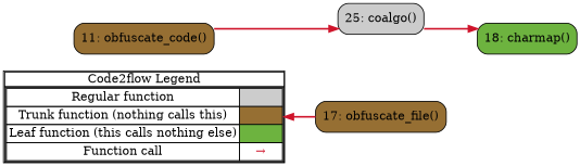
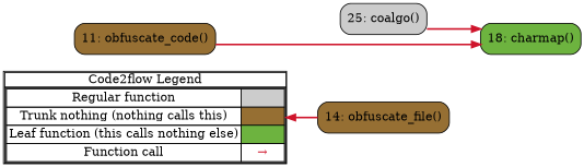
  digraph {
    concentrate=true
    rankdir=LR
    splines=ortho
    node [shape=rect fillcolor="#966F33" style="rounded,filled"]
    edge [color="#cf142b" penwidth=2]
-   n1 [label=<         <table cellspacing="0" cellpadding="0" border="1"><tr><td>Code2flow Legend</td></tr><tr><td>         <table cellspacing="0">         <tr><td>Regular function</td><td width="50px" bgcolor='#cccccc'></td></tr>         <tr><td>Trunk function (nothing calls this)</td><td bgcolor='#966F33'></td></tr>         <tr><td>Leaf function (this calls nothing else)</td><td bgcolor='#6db33f'></td></tr>         <tr><td>Function call</td><td><font color='#cf142b'>&#8594;</font></td></tr>         </table></td></tr></table>         > margin=0 shape=none fillcolor="" style=""]
+   n1 [label=<         <table cellspacing="0" cellpadding="0" border="1"><tr><td>Code2flow Legend</td></tr><tr><td>         <table cellspacing="0">         <tr><td>Regular function</td><td width="50px" bgcolor='#cccccc'></td></tr>         <tr><td>Trunk nothing (nothing calls this)</td><td bgcolor='#966F33'></td></tr>         <tr><td>Leaf function (this calls nothing else)</td><td bgcolor='#6db33f'></td></tr>         <tr><td>Function call</td><td><font color='#cf142b'>&#8594;</font></td></tr>         </table></td></tr></table>         > margin=0 shape=none fillcolor="" style=""]
    n2 [fillcolor="#cccccc" label="25: coalgo()"]
    n3 [fillcolor="#6db33f" label="18: charmap()"]
-   n4 [label="17: obfuscate_file()"]
+   n4 [label="14: obfuscate_file()"]
    n5 [label="11: obfuscate_code()"]
    subgraph sub_1 {
      label=legend
      rank=min
      n1
    }
    subgraph sub_2 {
      label="File: obfuscate"
      style=dotted
      n2
      n3
      n4
      n5
    }
    n2 -> n3
    n4 -> n1
-   n5 -> n2
+   n5 -> n3
  }
